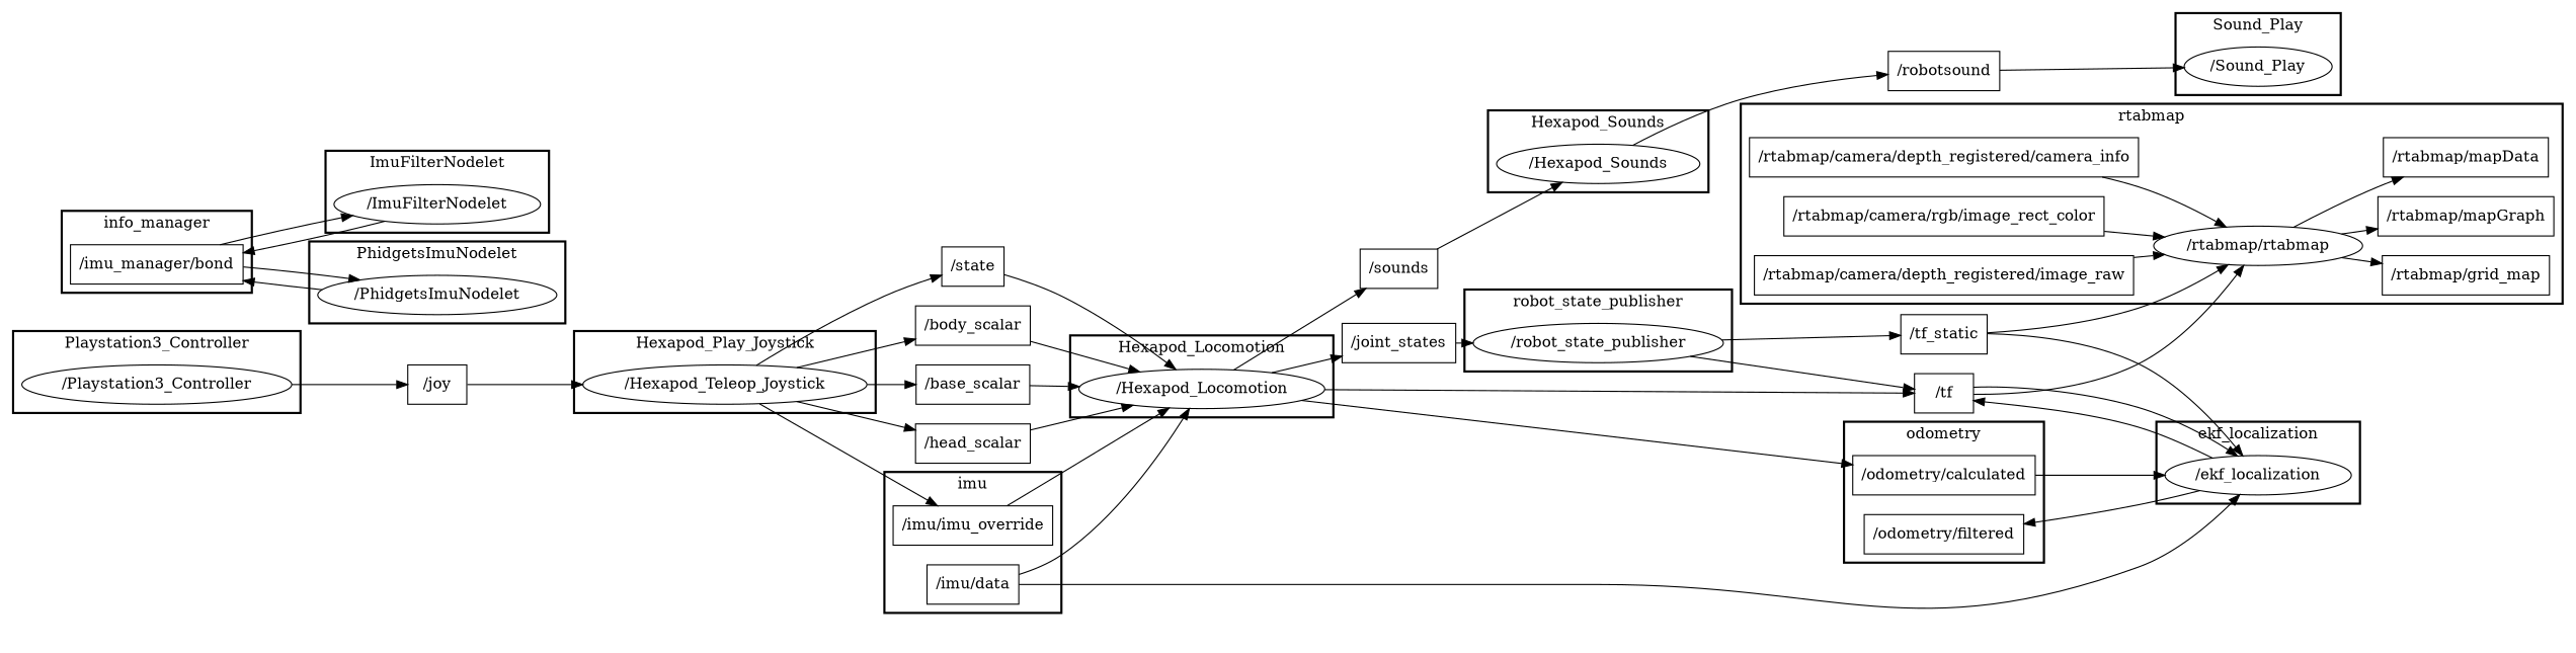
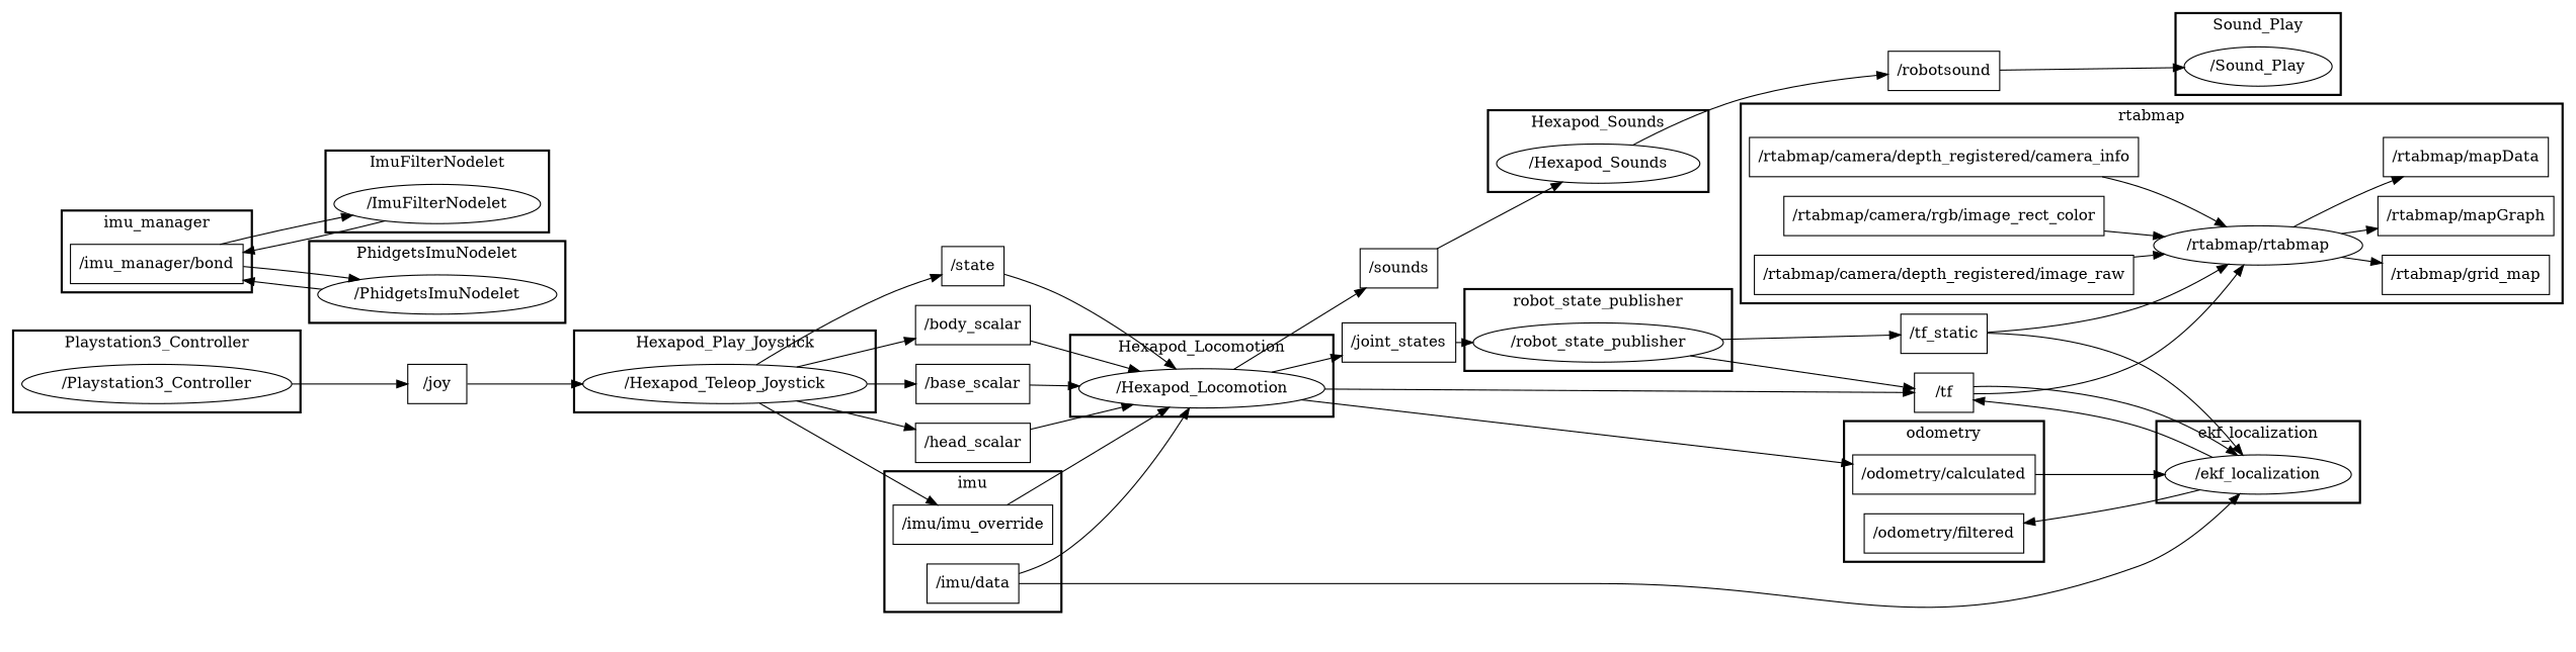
  digraph {
    compound=True
    rank=same
    rankdir=LR
    ranksep=0.2
    node [shape=box]
    edge [penwidth=1]
    n1 [height=0.5 label="/odometry/calculated" width=1.8194]
    n2 [height=0.5 label="/odometry/filtered" width=1.6111]
    n3 [height=0.5 label="/imu_manager/bond" width=1.7639]
    n4 [height=0.5 label="/rtabmap/grid_map" width=1.6944]
    n5 [height=0.5 label="/rtabmap/mapGraph" width=1.7639]
    n6 [height=0.5 label="/rtabmap/camera/depth_registered/camera_info" width=3.8194]
    n7 [height=0.5 label="/rtabmap/rtabmap" shape=ellipse width=2.0582]
    n8 [height=0.5 label="/rtabmap/mapData" width=1.6528]
    n9 [height=0.5 label="/rtabmap/camera/rgb/image_rect_color" width=3.1944]
    n10 [height=0.5 label="/rtabmap/camera/depth_registered/image_raw" width=3.7083]
    n11 [height=0.5 label="/imu/imu_override" width=1.6528]
    n12 [height=0.5 label="/imu/data" width=0.94444]
    n13 [height=0.5 label="/ImuFilterNodelet" shape=ellipse width=2.0762]
    n14 [height=0.5 label="/robot_state_publisher" shape=ellipse width=2.4734]
    n15 [height=0.5 label="/Sound_Play" shape=ellipse width=1.5526]
    n16 [height=0.5 label="/ekf_localization" shape=ellipse width=1.9318]
    n17 [height=0.5 label="/PhidgetsImuNodelet" shape=ellipse width=2.3831]
    n18 [height=0.5 label="/Hexapod_Teleop_Joystick" shape=ellipse width=2.9608]
    n19 [height=0.5 label="/Hexapod_Locomotion" shape=ellipse width=2.5817]
    n20 [height=0.5 label="/Playstation3_Controller" shape=ellipse width=2.69]
    n21 [height=0.5 label="/Hexapod_Sounds" shape=ellipse width=2.0943]
    n22 [height=0.5 label="/tf" width=0.75]
    n23 [height=0.5 label="/tf_static" width=0.88889]
    n24 [height=0.5 label="/head_scalar" width=1.1667]
    n25 [height=0.5 label="/state" width=0.75]
    n26 [height=0.5 label="/body_scalar" width=1.1944]
    n27 [height=0.5 label="/base_scalar" width=1.1528]
    n28 [height=0.5 label="/joint_states" width=1.1389]
    n29 [height=0.5 label="/sounds" width=0.80556]
    n30 [height=0.5 label="/joy" width=0.75]
    n31 [height=0.5 label="/robotsound" width=1.125]
    subgraph cluster_1 {
      label=odometry
      style=bold
      n1
      n2
    }
    subgraph cluster_2 {
-     label=info_manager
+     label=imu_manager
      style=bold
      n3
    }
    subgraph cluster_3 {
      label=rtabmap
      style=bold
      n4
      n5
      n6
      n7
      n8
      n9
      n10
    }
    subgraph cluster_4 {
      label=imu
      style=bold
      n11
      n12
    }
    subgraph cluster_5 {
      label=ImuFilterNodelet
      style=bold
      n13
    }
    subgraph cluster_6 {
      label=robot_state_publisher
      style=bold
      n14
    }
    subgraph cluster_7 {
      label=Sound_Play
      style=bold
      n15
    }
    subgraph cluster_8 {
      label=ekf_localization
      style=bold
      n16
    }
    subgraph cluster_9 {
      label=PhidgetsImuNodelet
      style=bold
      n17
    }
    subgraph cluster_10 {
      label=Hexapod_Play_Joystick
      style=bold
      n18
    }
    subgraph cluster_11 {
      label=Hexapod_Locomotion
      style=bold
      n19
    }
    subgraph cluster_12 {
      label=Playstation3_Controller
      style=bold
      n20
    }
    subgraph cluster_13 {
      label=Hexapod_Sounds
      style=bold
      n21
    }
    n1 -> n16
    n3 -> n13
    n3 -> n17
    n6 -> n7
    n7 -> n4
    n7 -> n5
    n7 -> n8
    n9 -> n7
    n10 -> n7
    n11 -> n19
    n12 -> n16
    n12 -> n19
    n13 -> n3
    n14 -> n22
    n14 -> n23
    n16 -> n2
    n16 -> n22
    n17 -> n3
    n18 -> n11
    n18 -> n24
    n18 -> n25
    n18 -> n26
    n18 -> n27
    n19 -> n1
    n19 -> n22
    n19 -> n28
    n19 -> n29
    n20 -> n30
    n21 -> n31
    n22 -> n7
    n22 -> n16
    n23 -> n7
    n23 -> n16
    n24 -> n19
    n25 -> n19
    n26 -> n19
    n27 -> n19
    n28 -> n14
    n29 -> n21
    n30 -> n18
    n31 -> n15
  }
